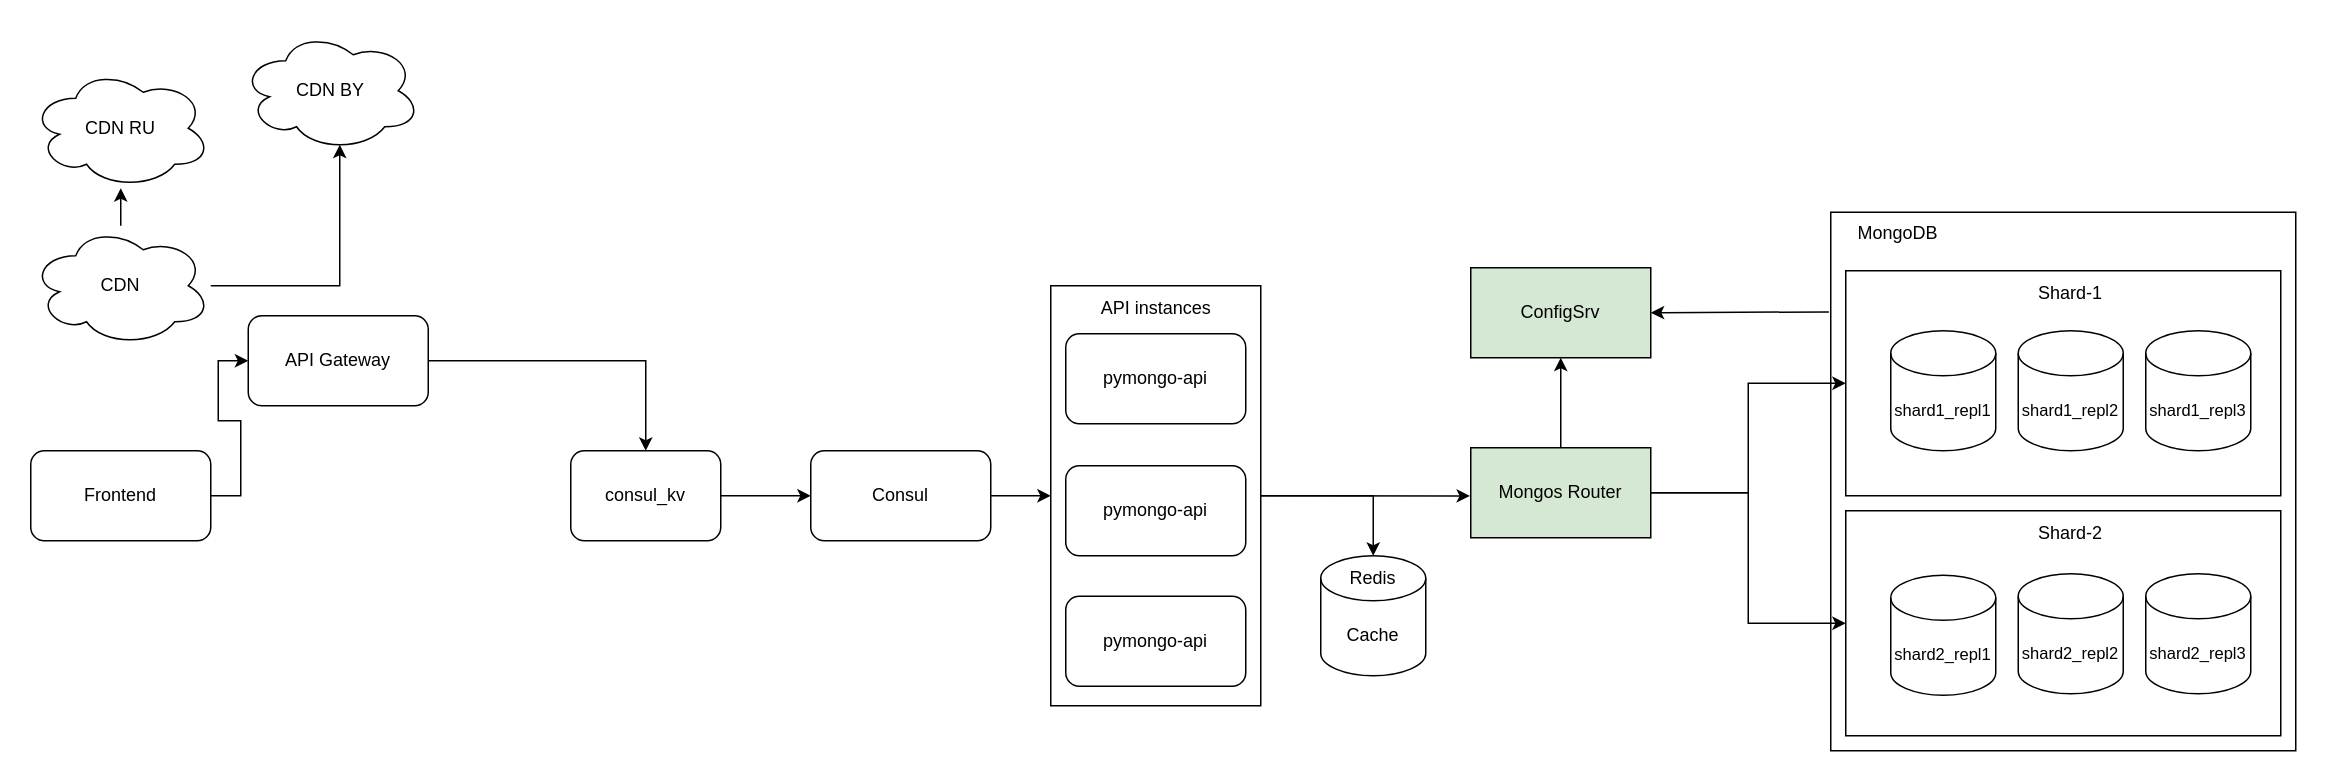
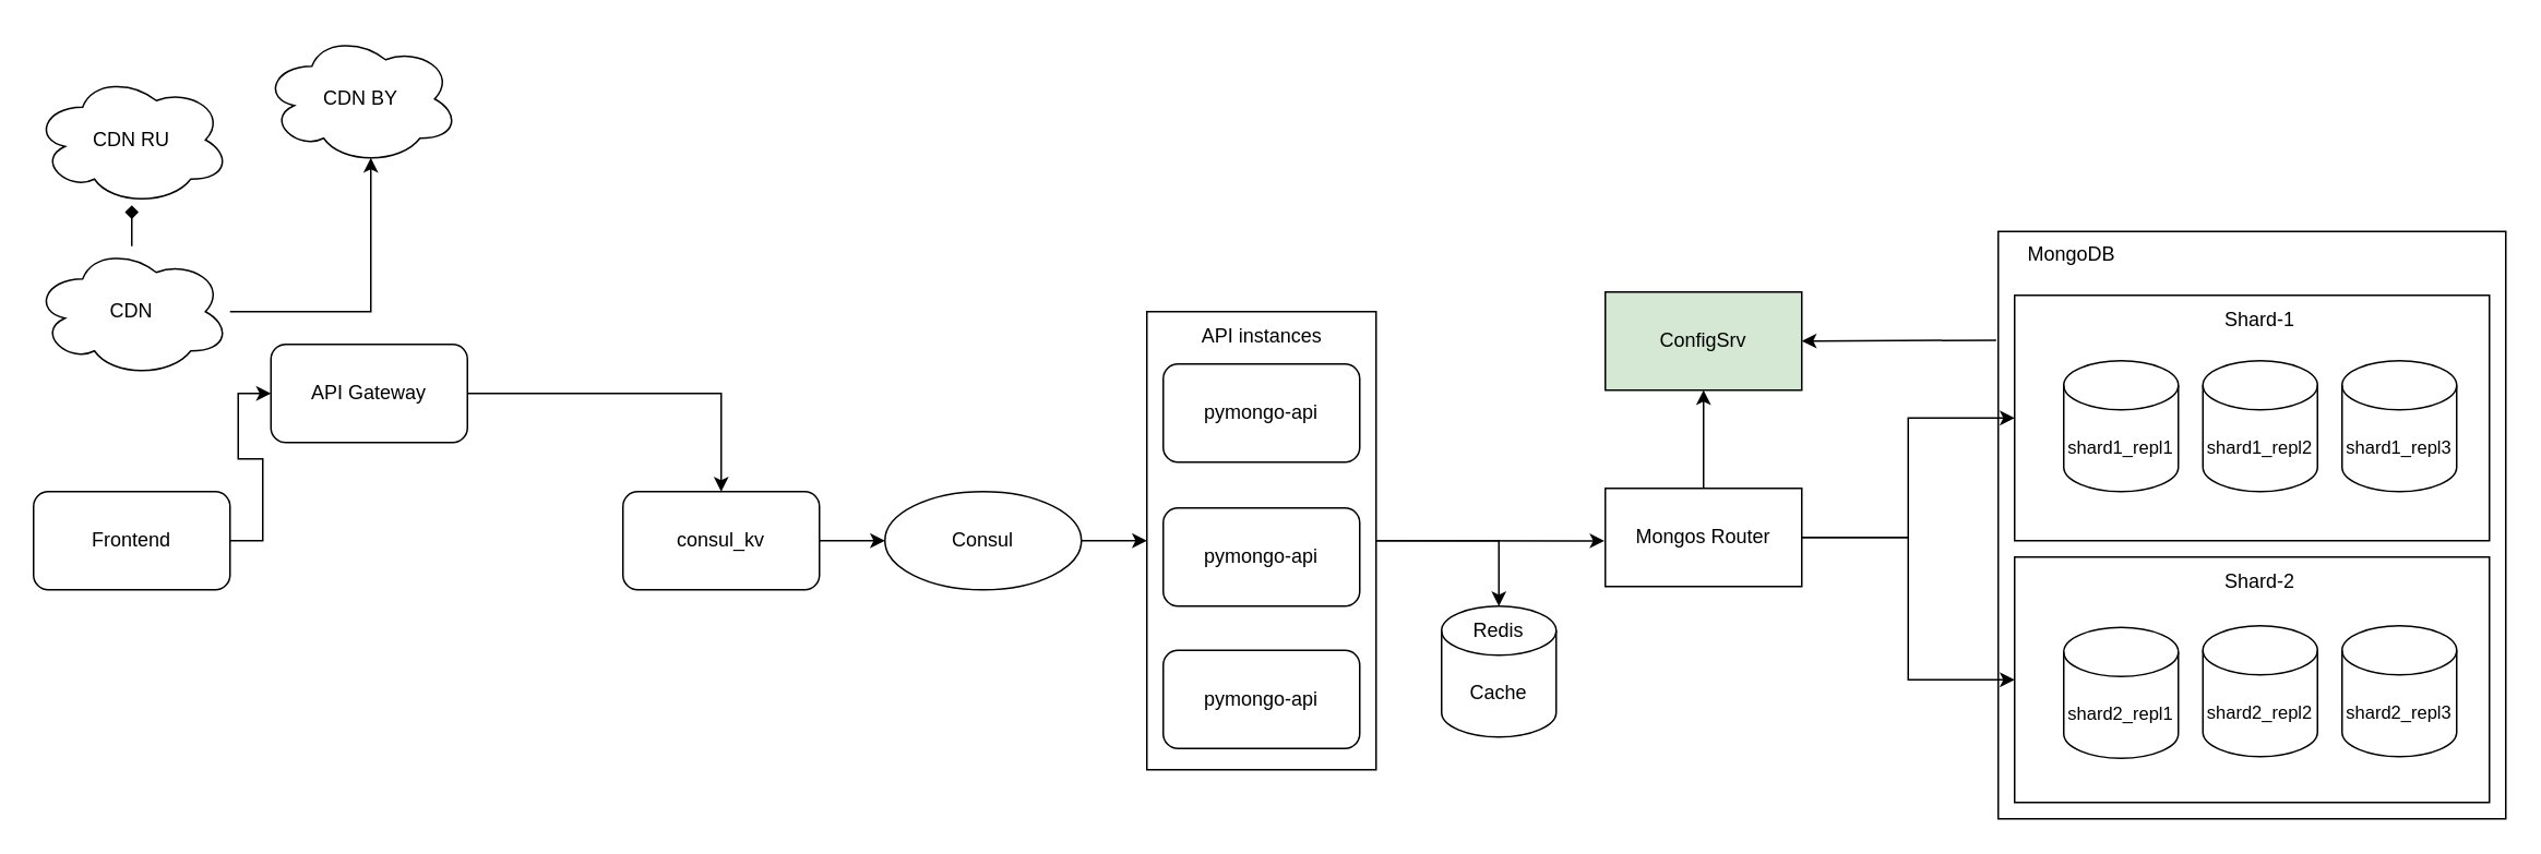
  <mxCell id="0" />
  <mxCell id="1" parent="0" />
  <mxCell id="2" style="edgeStyle=orthogonalEdgeStyle;rounded=0;orthogonalLoop=1;jettySize=auto;html=1;entryX=0.5;entryY=0;entryDx=0;entryDy=0;" edge="1" parent="1" source="3" target="25"><mxGeometry relative="1" as="geometry" /></mxCell>
  <mxCell id="3" value="" style="rounded=0;whiteSpace=wrap;html=1;" vertex="1" parent="1"><mxGeometry x="700" y="190" width="140" height="280" as="geometry" /></mxCell>
  <mxCell id="4" value="" style="rounded=0;whiteSpace=wrap;html=1;" vertex="1" parent="1"><mxGeometry x="1220" y="141" width="310" height="359" as="geometry" /></mxCell>
  <mxCell id="5" value="" style="rounded=0;whiteSpace=wrap;html=1;" vertex="1" parent="1"><mxGeometry x="1230" y="180" width="290" height="150" as="geometry" /></mxCell>
  <mxCell id="6" value="&lt;font style=&quot;font-size: 11px;&quot;&gt;shard1_repl1&lt;/font&gt;" style="shape=cylinder3;whiteSpace=wrap;html=1;boundedLbl=1;backgroundOutline=1;size=15;" vertex="1" parent="1"><mxGeometry x="1260" y="220" width="70" height="80" as="geometry" /></mxCell>
  <mxCell id="7" value="&lt;font style=&quot;font-size: 11px;&quot;&gt;shard1_repl2&lt;/font&gt;" style="shape=cylinder3;whiteSpace=wrap;html=1;boundedLbl=1;backgroundOutline=1;size=15;" vertex="1" parent="1"><mxGeometry x="1345" y="220" width="70" height="80" as="geometry" /></mxCell>
  <mxCell id="8" value="&lt;font style=&quot;font-size: 11px;&quot;&gt;shard1_repl3&lt;/font&gt;" style="shape=cylinder3;whiteSpace=wrap;html=1;boundedLbl=1;backgroundOutline=1;size=15;" vertex="1" parent="1"><mxGeometry x="1430" y="220" width="70" height="80" as="geometry" /></mxCell>
  <mxCell id="9" value="Shard-1" style="text;html=1;align=center;verticalAlign=middle;whiteSpace=wrap;rounded=0;" vertex="1" parent="1"><mxGeometry x="1350" y="180" width="60" height="30" as="geometry" /></mxCell>
  <mxCell id="10" value="" style="rounded=0;whiteSpace=wrap;html=1;" vertex="1" parent="1"><mxGeometry x="1230" y="340" width="290" height="150" as="geometry" /></mxCell>
  <mxCell id="11" value="&lt;font style=&quot;font-size: 11px;&quot;&gt;shard2_repl1&lt;/font&gt;" style="shape=cylinder3;whiteSpace=wrap;html=1;boundedLbl=1;backgroundOutline=1;size=15;" vertex="1" parent="1"><mxGeometry x="1260" y="383" width="70" height="80" as="geometry" /></mxCell>
  <mxCell id="12" value="&lt;font style=&quot;font-size: 11px;&quot;&gt;shard2_repl2&lt;/font&gt;" style="shape=cylinder3;whiteSpace=wrap;html=1;boundedLbl=1;backgroundOutline=1;size=15;" vertex="1" parent="1"><mxGeometry x="1345" y="382" width="70" height="80" as="geometry" /></mxCell>
  <mxCell id="13" value="&lt;font style=&quot;font-size: 11px;&quot;&gt;shard2_repl3&lt;/font&gt;" style="shape=cylinder3;whiteSpace=wrap;html=1;boundedLbl=1;backgroundOutline=1;size=15;" vertex="1" parent="1"><mxGeometry x="1430" y="382" width="70" height="80" as="geometry" /></mxCell>
  <mxCell id="14" value="Shard-2" style="text;html=1;align=center;verticalAlign=middle;whiteSpace=wrap;rounded=0;" vertex="1" parent="1"><mxGeometry x="1350" y="340" width="60" height="30" as="geometry" /></mxCell>
  <mxCell id="15" value="" style="edgeStyle=orthogonalEdgeStyle;rounded=0;orthogonalLoop=1;jettySize=auto;html=1;" edge="1" parent="1" source="17" target="18"><mxGeometry relative="1" as="geometry" /></mxCell>
  <mxCell id="16" style="edgeStyle=orthogonalEdgeStyle;rounded=0;orthogonalLoop=1;jettySize=auto;html=1;" edge="1" parent="1" source="17" target="10"><mxGeometry relative="1" as="geometry" /></mxCell>
- <mxCell id="17" value="Mongos Router" style="rounded=0;whiteSpace=wrap;html=1;fillColor=#d5e8d4;" vertex="1" parent="1"><mxGeometry x="980" y="298" width="120" height="60" as="geometry" /></mxCell>
+ <mxCell id="17" value="Mongos Router" style="rounded=0;whiteSpace=wrap;html=1;" vertex="1" parent="1"><mxGeometry x="980" y="298" width="120" height="60" as="geometry" /></mxCell>
  <mxCell id="18" value="ConfigSrv" style="rounded=0;whiteSpace=wrap;html=1;fillColor=#d5e8d4;" vertex="1" parent="1"><mxGeometry x="980" y="178" width="120" height="60" as="geometry" /></mxCell>
  <mxCell id="19" value="MongoDB" style="text;html=1;align=center;verticalAlign=middle;whiteSpace=wrap;rounded=0;" vertex="1" parent="1"><mxGeometry x="1220" y="140" width="90" height="30" as="geometry" /></mxCell>
  <mxCell id="20" style="edgeStyle=orthogonalEdgeStyle;rounded=0;orthogonalLoop=1;jettySize=auto;html=1;" edge="1" parent="1" source="17" target="5"><mxGeometry relative="1" as="geometry" /></mxCell>
  <mxCell id="21" value="" style="endArrow=classic;html=1;rounded=0;exitX=-0.004;exitY=0.185;exitDx=0;exitDy=0;exitPerimeter=0;entryX=1;entryY=0.5;entryDx=0;entryDy=0;" edge="1" parent="1" source="4" target="18"><mxGeometry width="50" height="50" relative="1" as="geometry"><mxPoint x="1320" y="258" as="sourcePoint" /><mxPoint x="1370" y="208" as="targetPoint" /></mxGeometry></mxCell>
  <mxCell id="22" value="" style="edgeStyle=orthogonalEdgeStyle;rounded=0;orthogonalLoop=1;jettySize=auto;html=1;" edge="1" parent="1" source="23" target="27"><mxGeometry relative="1" as="geometry" /></mxCell>
  <mxCell id="23" value="API Gateway" style="rounded=1;whiteSpace=wrap;html=1;" vertex="1" parent="1"><mxGeometry x="165" y="210" width="120" height="60" as="geometry" /></mxCell>
  <mxCell id="24" value="Cache" style="shape=cylinder3;whiteSpace=wrap;html=1;boundedLbl=1;backgroundOutline=1;size=15;" vertex="1" parent="1"><mxGeometry x="880" y="370" width="70" height="80" as="geometry" /></mxCell>
  <mxCell id="25" value="Redis" style="text;html=1;align=center;verticalAlign=middle;whiteSpace=wrap;rounded=0;" vertex="1" parent="1"><mxGeometry x="870" y="370" width="90" height="30" as="geometry" /></mxCell>
  <mxCell id="26" style="edgeStyle=orthogonalEdgeStyle;rounded=0;orthogonalLoop=1;jettySize=auto;html=1;" edge="1" parent="1" source="27" target="29"><mxGeometry relative="1" as="geometry" /></mxCell>
- <mxCell id="27" value="consul_kv" style="rounded=1;whiteSpace=wrap;html=1;" vertex="1" parent="1"><mxGeometry x="380" y="300" width="100" height="60" as="geometry" /></mxCell>
+ <mxCell id="27" value="consul_kv" style="rounded=1;whiteSpace=wrap;html=1;" vertex="1" parent="1"><mxGeometry x="380" y="300" width="120" height="60" as="geometry" /></mxCell>
  <mxCell id="28" style="edgeStyle=orthogonalEdgeStyle;rounded=0;orthogonalLoop=1;jettySize=auto;html=1;entryX=0;entryY=0.5;entryDx=0;entryDy=0;" edge="1" parent="1" source="29" target="3"><mxGeometry relative="1" as="geometry" /></mxCell>
- <mxCell id="29" value="Consul" style="rounded=1;whiteSpace=wrap;html=1;" vertex="1" parent="1"><mxGeometry x="540" y="300" width="120" height="60" as="geometry" /></mxCell>
+ <mxCell id="29" value="Consul" style="ellipse;whiteSpace=wrap;html=1;" vertex="1" parent="1"><mxGeometry x="540" y="300" width="120" height="60" as="geometry" /></mxCell>
  <mxCell id="30" value="pymongo-api" style="rounded=1;whiteSpace=wrap;html=1;" vertex="1" parent="1"><mxGeometry x="710" y="222" width="120" height="60" as="geometry" /></mxCell>
  <mxCell id="31" value="pymongo-api" style="rounded=1;whiteSpace=wrap;html=1;" vertex="1" parent="1"><mxGeometry x="710" y="310" width="120" height="60" as="geometry" /></mxCell>
  <mxCell id="32" value="pymongo-api" style="rounded=1;whiteSpace=wrap;html=1;" vertex="1" parent="1"><mxGeometry x="710" y="397" width="120" height="60" as="geometry" /></mxCell>
  <mxCell id="33" value="API instances" style="text;html=1;align=center;verticalAlign=middle;whiteSpace=wrap;rounded=0;" vertex="1" parent="1"><mxGeometry x="707.5" y="190" width="125" height="30" as="geometry" /></mxCell>
  <mxCell id="34" value="" style="endArrow=classic;html=1;rounded=0;exitX=1;exitY=0.5;exitDx=0;exitDy=0;entryX=-0.004;entryY=0.535;entryDx=0;entryDy=0;entryPerimeter=0;" edge="1" parent="1" source="3" target="17"><mxGeometry width="50" height="50" relative="1" as="geometry"><mxPoint x="1020" y="400" as="sourcePoint" /><mxPoint x="1070" y="350" as="targetPoint" /></mxGeometry></mxCell>
  <mxCell id="35" style="edgeStyle=orthogonalEdgeStyle;rounded=0;orthogonalLoop=1;jettySize=auto;html=1;entryX=0;entryY=0.5;entryDx=0;entryDy=0;" edge="1" parent="1" source="36" target="23"><mxGeometry relative="1" as="geometry" /></mxCell>
  <mxCell id="36" value="Frontend" style="rounded=1;whiteSpace=wrap;html=1;" vertex="1" parent="1"><mxGeometry x="20" y="300" width="120" height="60" as="geometry" /></mxCell>
  <mxCell id="37" value="CDN" style="ellipse;shape=cloud;whiteSpace=wrap;html=1;" vertex="1" parent="1"><mxGeometry x="20" y="150" width="120" height="80" as="geometry" /></mxCell>
  <mxCell id="38" value="CDN RU" style="ellipse;shape=cloud;whiteSpace=wrap;html=1;" vertex="1" parent="1"><mxGeometry x="20" y="45" width="120" height="80" as="geometry" /></mxCell>
  <mxCell id="39" value="CDN BY" style="ellipse;shape=cloud;whiteSpace=wrap;html=1;" vertex="1" parent="1"><mxGeometry x="160" y="20" width="120" height="80" as="geometry" /></mxCell>
- <mxCell id="40" style="edgeStyle=orthogonalEdgeStyle;rounded=0;orthogonalLoop=1;jettySize=auto;html=1;entryX=0.5;entryY=1;entryDx=0;entryDy=0;entryPerimeter=0;" edge="1" parent="1" source="37" target="38"><mxGeometry relative="1" as="geometry" /></mxCell>
+ <mxCell id="40" style="edgeStyle=orthogonalEdgeStyle;rounded=0;orthogonalLoop=1;jettySize=auto;html=1;entryX=0.5;entryY=1;entryDx=0;entryDy=0;entryPerimeter=0;endArrow=diamond;" edge="1" parent="1" source="37" target="38"><mxGeometry relative="1" as="geometry" /></mxCell>
  <mxCell id="41" style="edgeStyle=orthogonalEdgeStyle;rounded=0;orthogonalLoop=1;jettySize=auto;html=1;entryX=0.55;entryY=0.95;entryDx=0;entryDy=0;entryPerimeter=0;" edge="1" parent="1" source="37" target="39"><mxGeometry relative="1" as="geometry" /></mxCell>
